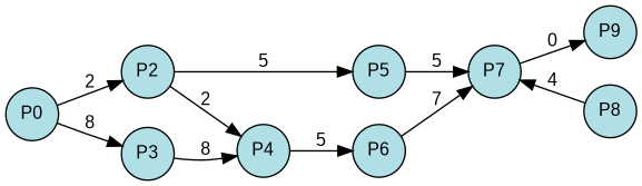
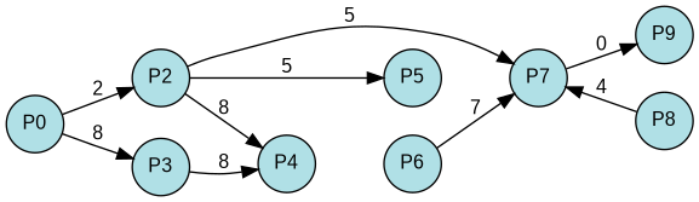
  digraph {
    rankdir=LR
    splines=true
    node [fillcolor=powderblue fixedsize=true fontcolor=black fontname=arial fontsize=12 margin=0 shape=circle style=filled]
    edge [fontcolor=black fontname=arial fontsize=12 margin=0]
    n1 [label=P0 width=0.5]
    n2 [label=P2 width=0.5]
    n3 [label=P3 width=0.5]
    n4 [label=P4 width=0.5]
    n5 [label=P5 width=0.5]
    n6 [label=P6 width=0.5]
    n7 [label=P7 width=0.5]
    n8 [label=P8 width=0.5]
    n9 [label=P9 width=0.5]
    subgraph sub_1 {
      rank=same
      n1
    }
    subgraph sub_2 {
      rank=same
      n2
      n3
    }
    subgraph sub_3 {
      rank=same
      n4
    }
    subgraph sub_4 {
      rank=same
      n5
      n6
    }
    subgraph sub_5 {
      rank=same
      n7
    }
    subgraph sub_6 {
      rank=same
      n8
      n9
    }
    n1 -> n2 [label=2]
    n1 -> n3 [label=8]
-   n2 -> n4 [label=2]
+   n2 -> n4 [label=8]
    n2 -> n5 [label=5]
    n3 -> n4 [label=8]
-   n4 -> n6 [label=5]
-   n5 -> n7 [label=5]
+   n2 -> n7 [label=5]
    n6 -> n7 [label=7]
    n7 -> n9 [label=0]
    n8 -> n7 [label=4]
  }
